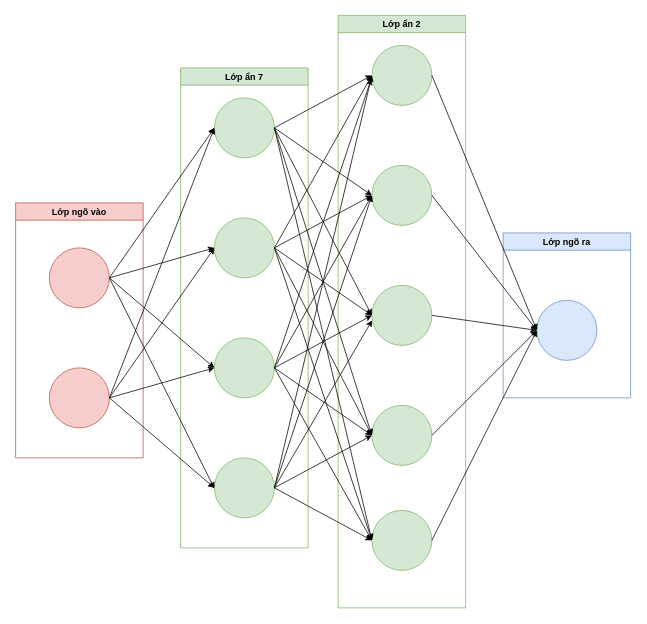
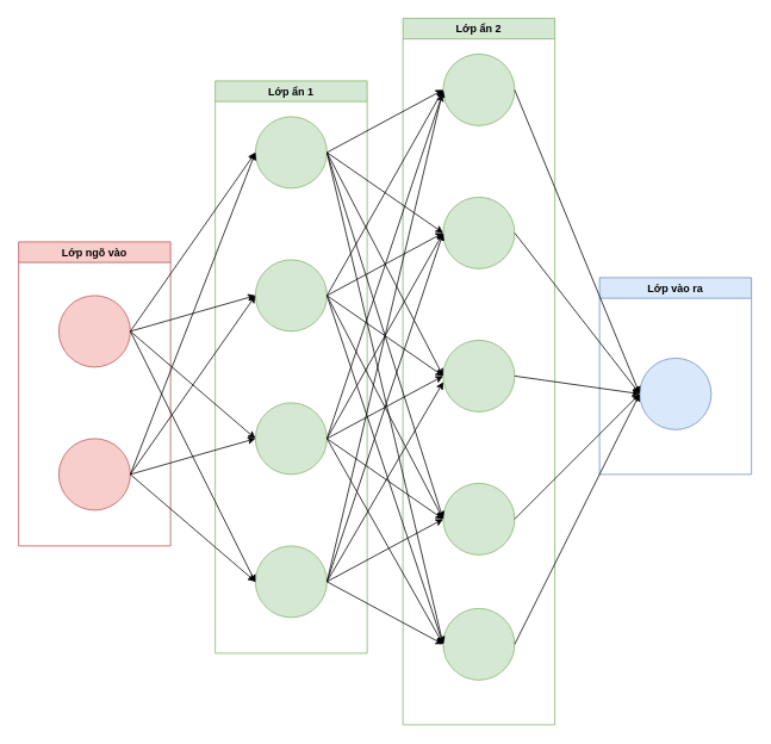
  <mxCell id="0" />
  <mxCell id="1" parent="0" />
  <mxCell id="2" value="" style="ellipse;whiteSpace=wrap;html=1;aspect=fixed;fillColor=#f8cecc;strokeColor=#b85450;" vertex="1" parent="1"><mxGeometry x="65" y="330" width="80" height="80" as="geometry" /></mxCell>
  <mxCell id="3" value="" style="ellipse;whiteSpace=wrap;html=1;aspect=fixed;fillColor=#f8cecc;strokeColor=#b85450;" vertex="1" parent="1"><mxGeometry x="65" y="490" width="80" height="80" as="geometry" /></mxCell>
  <mxCell id="4" value="" style="ellipse;whiteSpace=wrap;html=1;aspect=fixed;fillColor=#d5e8d4;strokeColor=#82b366;" vertex="1" parent="1"><mxGeometry x="285" y="130" width="80" height="80" as="geometry" /></mxCell>
  <mxCell id="5" value="" style="ellipse;whiteSpace=wrap;html=1;aspect=fixed;fillColor=#d5e8d4;strokeColor=#82b366;" vertex="1" parent="1"><mxGeometry x="285" y="290" width="80" height="80" as="geometry" /></mxCell>
  <mxCell id="6" value="" style="ellipse;whiteSpace=wrap;html=1;aspect=fixed;fillColor=#d5e8d4;strokeColor=#82b366;" vertex="1" parent="1"><mxGeometry x="285" y="450" width="80" height="80" as="geometry" /></mxCell>
  <mxCell id="7" value="" style="ellipse;whiteSpace=wrap;html=1;aspect=fixed;fillColor=#d5e8d4;strokeColor=#82b366;" vertex="1" parent="1"><mxGeometry x="285" y="610" width="80" height="80" as="geometry" /></mxCell>
  <mxCell id="8" value="" style="ellipse;whiteSpace=wrap;html=1;aspect=fixed;fillColor=#d5e8d4;strokeColor=#82b366;" vertex="1" parent="1"><mxGeometry x="495" y="60" width="80" height="80" as="geometry" /></mxCell>
  <mxCell id="9" value="" style="ellipse;whiteSpace=wrap;html=1;aspect=fixed;fillColor=#d5e8d4;strokeColor=#82b366;" vertex="1" parent="1"><mxGeometry x="495" y="220" width="80" height="80" as="geometry" /></mxCell>
  <mxCell id="10" value="" style="ellipse;whiteSpace=wrap;html=1;aspect=fixed;fillColor=#d5e8d4;strokeColor=#82b366;" vertex="1" parent="1"><mxGeometry x="495" y="380" width="80" height="80" as="geometry" /></mxCell>
  <mxCell id="11" value="" style="ellipse;whiteSpace=wrap;html=1;aspect=fixed;fillColor=#d5e8d4;strokeColor=#82b366;" vertex="1" parent="1"><mxGeometry x="495" y="540" width="80" height="80" as="geometry" /></mxCell>
  <mxCell id="12" value="" style="ellipse;whiteSpace=wrap;html=1;aspect=fixed;fillColor=#d5e8d4;strokeColor=#82b366;" vertex="1" parent="1"><mxGeometry x="495" y="680" width="80" height="80" as="geometry" /></mxCell>
  <mxCell id="13" value="" style="ellipse;whiteSpace=wrap;html=1;aspect=fixed;fillColor=#dae8fc;strokeColor=#6c8ebf;" vertex="1" parent="1"><mxGeometry x="715" y="400" width="80" height="80" as="geometry" /></mxCell>
  <mxCell id="14" value="Lớp ngõ vào" style="swimlane;whiteSpace=wrap;html=1;fillColor=#f8cecc;strokeColor=#b85450;" vertex="1" parent="1"><mxGeometry x="20" y="270" width="170" height="340" as="geometry" /></mxCell>
- <mxCell id="15" value="Lớp ẩn 7" style="swimlane;whiteSpace=wrap;html=1;fillColor=#d5e8d4;strokeColor=#82b366;" vertex="1" parent="1"><mxGeometry x="240" y="90" width="170" height="640" as="geometry" /></mxCell>
+ <mxCell id="15" value="Lớp ẩn 1" style="swimlane;whiteSpace=wrap;html=1;fillColor=#d5e8d4;strokeColor=#82b366;" vertex="1" parent="1"><mxGeometry x="240" y="90" width="170" height="640" as="geometry" /></mxCell>
  <mxCell id="16" value="Lớp ẩn 2" style="swimlane;whiteSpace=wrap;html=1;fillColor=#d5e8d4;strokeColor=#82b366;" vertex="1" parent="1"><mxGeometry x="450" y="20" width="170" height="790" as="geometry" /></mxCell>
- <mxCell id="17" value="Lớp ngõ ra" style="swimlane;whiteSpace=wrap;html=1;startSize=23;fillColor=#dae8fc;strokeColor=#6c8ebf;" vertex="1" parent="1"><mxGeometry x="670" y="310" width="170" height="220" as="geometry" /></mxCell>
+ <mxCell id="17" value="Lớp vào ra" style="swimlane;whiteSpace=wrap;html=1;startSize=23;fillColor=#dae8fc;strokeColor=#6c8ebf;" vertex="1" parent="1"><mxGeometry x="670" y="310" width="170" height="220" as="geometry" /></mxCell>
  <mxCell id="18" value="" style="endArrow=classic;html=1;rounded=0;exitX=1;exitY=0.5;exitDx=0;exitDy=0;entryX=0;entryY=0.5;entryDx=0;entryDy=0;" edge="1" parent="1" source="2" target="4"><mxGeometry width="50" height="50" relative="1" as="geometry"><mxPoint x="275" y="410" as="sourcePoint" /><mxPoint x="325" y="360" as="targetPoint" /></mxGeometry></mxCell>
  <mxCell id="19" value="" style="endArrow=classic;html=1;rounded=0;entryX=0;entryY=0.5;entryDx=0;entryDy=0;" edge="1" parent="1" target="5"><mxGeometry width="50" height="50" relative="1" as="geometry"><mxPoint x="145" y="370" as="sourcePoint" /><mxPoint x="295" y="180" as="targetPoint" /></mxGeometry></mxCell>
  <mxCell id="20" value="" style="endArrow=classic;html=1;rounded=0;entryX=0;entryY=0.5;entryDx=0;entryDy=0;" edge="1" parent="1" target="6"><mxGeometry width="50" height="50" relative="1" as="geometry"><mxPoint x="145" y="370" as="sourcePoint" /><mxPoint x="295" y="340" as="targetPoint" /></mxGeometry></mxCell>
  <mxCell id="21" value="" style="endArrow=classic;html=1;rounded=0;exitX=1;exitY=0.5;exitDx=0;exitDy=0;" edge="1" parent="1" source="2"><mxGeometry width="50" height="50" relative="1" as="geometry"><mxPoint x="155" y="380" as="sourcePoint" /><mxPoint x="285" y="650.667" as="targetPoint" /></mxGeometry></mxCell>
  <mxCell id="22" value="" style="endArrow=classic;html=1;rounded=0;exitX=1;exitY=0.5;exitDx=0;exitDy=0;" edge="1" parent="1" source="3"><mxGeometry width="50" height="50" relative="1" as="geometry"><mxPoint x="155" y="380" as="sourcePoint" /><mxPoint x="285" y="650" as="targetPoint" /></mxGeometry></mxCell>
  <mxCell id="23" value="" style="endArrow=classic;html=1;rounded=0;entryX=0;entryY=0.5;entryDx=0;entryDy=0;" edge="1" parent="1" target="6"><mxGeometry width="50" height="50" relative="1" as="geometry"><mxPoint x="145" y="530" as="sourcePoint" /><mxPoint x="295" y="660" as="targetPoint" /></mxGeometry></mxCell>
  <mxCell id="24" value="" style="endArrow=classic;html=1;rounded=0;entryX=0;entryY=0.5;entryDx=0;entryDy=0;exitX=1;exitY=0.5;exitDx=0;exitDy=0;" edge="1" parent="1" source="3" target="5"><mxGeometry width="50" height="50" relative="1" as="geometry"><mxPoint x="155" y="540" as="sourcePoint" /><mxPoint x="295" y="500" as="targetPoint" /></mxGeometry></mxCell>
  <mxCell id="25" value="" style="endArrow=classic;html=1;rounded=0;entryX=0;entryY=0.5;entryDx=0;entryDy=0;" edge="1" parent="1" target="4"><mxGeometry width="50" height="50" relative="1" as="geometry"><mxPoint x="145" y="530" as="sourcePoint" /><mxPoint x="295" y="340" as="targetPoint" /></mxGeometry></mxCell>
  <mxCell id="26" value="" style="endArrow=classic;html=1;rounded=0;exitX=1;exitY=0.5;exitDx=0;exitDy=0;entryX=0;entryY=0.5;entryDx=0;entryDy=0;" edge="1" parent="1" source="4" target="8"><mxGeometry width="50" height="50" relative="1" as="geometry"><mxPoint x="155" y="380" as="sourcePoint" /><mxPoint x="295" y="180" as="targetPoint" /></mxGeometry></mxCell>
  <mxCell id="27" value="" style="endArrow=classic;html=1;rounded=0;exitX=1;exitY=0.5;exitDx=0;exitDy=0;entryX=0;entryY=0.5;entryDx=0;entryDy=0;" edge="1" parent="1" source="4" target="9"><mxGeometry width="50" height="50" relative="1" as="geometry"><mxPoint x="375" y="180" as="sourcePoint" /><mxPoint x="505" y="110" as="targetPoint" /></mxGeometry></mxCell>
  <mxCell id="28" value="" style="endArrow=classic;html=1;rounded=0;entryX=0;entryY=0.5;entryDx=0;entryDy=0;" edge="1" parent="1" target="10"><mxGeometry width="50" height="50" relative="1" as="geometry"><mxPoint x="365" y="170" as="sourcePoint" /><mxPoint x="505" y="270" as="targetPoint" /></mxGeometry></mxCell>
  <mxCell id="29" value="" style="endArrow=classic;html=1;rounded=0;entryX=0;entryY=0.5;entryDx=0;entryDy=0;" edge="1" parent="1" target="11"><mxGeometry width="50" height="50" relative="1" as="geometry"><mxPoint x="365" y="170" as="sourcePoint" /><mxPoint x="505" y="430" as="targetPoint" /></mxGeometry></mxCell>
  <mxCell id="30" value="" style="endArrow=classic;html=1;rounded=0;entryX=0;entryY=0.5;entryDx=0;entryDy=0;" edge="1" parent="1" target="12"><mxGeometry width="50" height="50" relative="1" as="geometry"><mxPoint x="365" y="170" as="sourcePoint" /><mxPoint x="505" y="590" as="targetPoint" /></mxGeometry></mxCell>
  <mxCell id="31" value="" style="endArrow=classic;html=1;rounded=0;entryX=0;entryY=0.5;entryDx=0;entryDy=0;exitX=1;exitY=0.5;exitDx=0;exitDy=0;" edge="1" parent="1" source="5" target="11"><mxGeometry width="50" height="50" relative="1" as="geometry"><mxPoint x="375" y="180" as="sourcePoint" /><mxPoint x="505" y="730" as="targetPoint" /></mxGeometry></mxCell>
  <mxCell id="32" value="" style="endArrow=classic;html=1;rounded=0;entryX=0;entryY=0.5;entryDx=0;entryDy=0;" edge="1" parent="1" target="10"><mxGeometry width="50" height="50" relative="1" as="geometry"><mxPoint x="365" y="330" as="sourcePoint" /><mxPoint x="505" y="590" as="targetPoint" /></mxGeometry></mxCell>
  <mxCell id="33" value="" style="endArrow=classic;html=1;rounded=0;entryX=0;entryY=0.5;entryDx=0;entryDy=0;" edge="1" parent="1" target="12"><mxGeometry width="50" height="50" relative="1" as="geometry"><mxPoint x="365" y="330" as="sourcePoint" /><mxPoint x="505" y="430" as="targetPoint" /></mxGeometry></mxCell>
  <mxCell id="34" value="" style="endArrow=classic;html=1;rounded=0;entryX=0;entryY=0.5;entryDx=0;entryDy=0;" edge="1" parent="1" target="9"><mxGeometry width="50" height="50" relative="1" as="geometry"><mxPoint x="365" y="330" as="sourcePoint" /><mxPoint x="505" y="730" as="targetPoint" /></mxGeometry></mxCell>
  <mxCell id="35" value="" style="endArrow=classic;html=1;rounded=0;" edge="1" parent="1"><mxGeometry width="50" height="50" relative="1" as="geometry"><mxPoint x="365" y="330" as="sourcePoint" /><mxPoint x="495" y="100" as="targetPoint" /></mxGeometry></mxCell>
  <mxCell id="36" value="" style="endArrow=classic;html=1;rounded=0;exitX=1;exitY=0.5;exitDx=0;exitDy=0;entryX=-0.01;entryY=0.557;entryDx=0;entryDy=0;entryPerimeter=0;" edge="1" parent="1" source="6" target="8"><mxGeometry width="50" height="50" relative="1" as="geometry"><mxPoint x="375" y="340" as="sourcePoint" /><mxPoint x="505" y="110" as="targetPoint" /></mxGeometry></mxCell>
  <mxCell id="37" value="" style="endArrow=classic;html=1;rounded=0;entryX=0;entryY=0.5;entryDx=0;entryDy=0;" edge="1" parent="1" target="9"><mxGeometry width="50" height="50" relative="1" as="geometry"><mxPoint x="365" y="490" as="sourcePoint" /><mxPoint x="515" y="120" as="targetPoint" /></mxGeometry></mxCell>
  <mxCell id="38" value="" style="endArrow=classic;html=1;rounded=0;entryX=0;entryY=0.5;entryDx=0;entryDy=0;" edge="1" parent="1" target="10"><mxGeometry width="50" height="50" relative="1" as="geometry"><mxPoint x="365" y="490" as="sourcePoint" /><mxPoint x="505" y="270" as="targetPoint" /></mxGeometry></mxCell>
  <mxCell id="39" value="" style="endArrow=classic;html=1;rounded=0;exitX=1;exitY=0.5;exitDx=0;exitDy=0;" edge="1" parent="1" source="6"><mxGeometry width="50" height="50" relative="1" as="geometry"><mxPoint x="375" y="500" as="sourcePoint" /><mxPoint x="495" y="580" as="targetPoint" /></mxGeometry></mxCell>
  <mxCell id="40" value="" style="endArrow=classic;html=1;rounded=0;entryX=0;entryY=0.5;entryDx=0;entryDy=0;" edge="1" parent="1" target="12"><mxGeometry width="50" height="50" relative="1" as="geometry"><mxPoint x="365" y="490" as="sourcePoint" /><mxPoint x="505" y="590" as="targetPoint" /></mxGeometry></mxCell>
  <mxCell id="41" value="" style="endArrow=classic;html=1;rounded=0;entryX=0;entryY=0.5;entryDx=0;entryDy=0;exitX=1;exitY=0.5;exitDx=0;exitDy=0;" edge="1" parent="1" source="7" target="12"><mxGeometry width="50" height="50" relative="1" as="geometry"><mxPoint x="375" y="500" as="sourcePoint" /><mxPoint x="505" y="730" as="targetPoint" /></mxGeometry></mxCell>
  <mxCell id="42" value="" style="endArrow=classic;html=1;rounded=0;entryX=0;entryY=0.5;entryDx=0;entryDy=0;exitX=1;exitY=0.5;exitDx=0;exitDy=0;" edge="1" parent="1" source="7" target="11"><mxGeometry width="50" height="50" relative="1" as="geometry"><mxPoint x="375" y="660" as="sourcePoint" /><mxPoint x="505" y="730" as="targetPoint" /></mxGeometry></mxCell>
  <mxCell id="43" value="" style="endArrow=classic;html=1;rounded=0;entryX=0.003;entryY=0.583;entryDx=0;entryDy=0;exitX=1;exitY=0.5;exitDx=0;exitDy=0;entryPerimeter=0;" edge="1" parent="1" source="7" target="10"><mxGeometry width="50" height="50" relative="1" as="geometry"><mxPoint x="375" y="660" as="sourcePoint" /><mxPoint x="505" y="590" as="targetPoint" /></mxGeometry></mxCell>
  <mxCell id="44" value="" style="endArrow=classic;html=1;rounded=0;entryX=0;entryY=0.5;entryDx=0;entryDy=0;exitX=1;exitY=0.5;exitDx=0;exitDy=0;" edge="1" parent="1" source="7" target="9"><mxGeometry width="50" height="50" relative="1" as="geometry"><mxPoint x="375" y="660" as="sourcePoint" /><mxPoint x="505" y="437" as="targetPoint" /></mxGeometry></mxCell>
  <mxCell id="45" value="" style="endArrow=classic;html=1;rounded=0;entryX=0;entryY=0.5;entryDx=0;entryDy=0;" edge="1" parent="1" target="8"><mxGeometry width="50" height="50" relative="1" as="geometry"><mxPoint x="365" y="650" as="sourcePoint" /><mxPoint x="505" y="270" as="targetPoint" /></mxGeometry></mxCell>
  <mxCell id="46" value="" style="endArrow=classic;html=1;rounded=0;exitX=1;exitY=0.5;exitDx=0;exitDy=0;entryX=0;entryY=0.5;entryDx=0;entryDy=0;" edge="1" parent="1" source="8" target="13"><mxGeometry width="50" height="50" relative="1" as="geometry"><mxPoint x="375" y="180" as="sourcePoint" /><mxPoint x="505" y="110" as="targetPoint" /></mxGeometry></mxCell>
  <mxCell id="47" value="" style="endArrow=classic;html=1;rounded=0;exitX=1;exitY=0.5;exitDx=0;exitDy=0;entryX=0;entryY=0.5;entryDx=0;entryDy=0;" edge="1" parent="1" source="9" target="13"><mxGeometry width="50" height="50" relative="1" as="geometry"><mxPoint x="585" y="110" as="sourcePoint" /><mxPoint x="725" y="450" as="targetPoint" /></mxGeometry></mxCell>
  <mxCell id="48" value="" style="endArrow=classic;html=1;rounded=0;exitX=1;exitY=0.5;exitDx=0;exitDy=0;entryX=0;entryY=0.5;entryDx=0;entryDy=0;" edge="1" parent="1" source="10" target="13"><mxGeometry width="50" height="50" relative="1" as="geometry"><mxPoint x="585" y="270" as="sourcePoint" /><mxPoint x="735" y="460" as="targetPoint" /></mxGeometry></mxCell>
  <mxCell id="49" value="" style="endArrow=classic;html=1;rounded=0;exitX=1;exitY=0.5;exitDx=0;exitDy=0;entryX=0;entryY=0.5;entryDx=0;entryDy=0;" edge="1" parent="1" source="11" target="13"><mxGeometry width="50" height="50" relative="1" as="geometry"><mxPoint x="585" y="430" as="sourcePoint" /><mxPoint x="745" y="470" as="targetPoint" /></mxGeometry></mxCell>
  <mxCell id="50" value="" style="endArrow=classic;html=1;rounded=0;exitX=1;exitY=0.5;exitDx=0;exitDy=0;entryX=0;entryY=0.5;entryDx=0;entryDy=0;" edge="1" parent="1" source="12" target="13"><mxGeometry width="50" height="50" relative="1" as="geometry"><mxPoint x="585" y="590" as="sourcePoint" /><mxPoint x="725" y="450" as="targetPoint" /></mxGeometry></mxCell>
